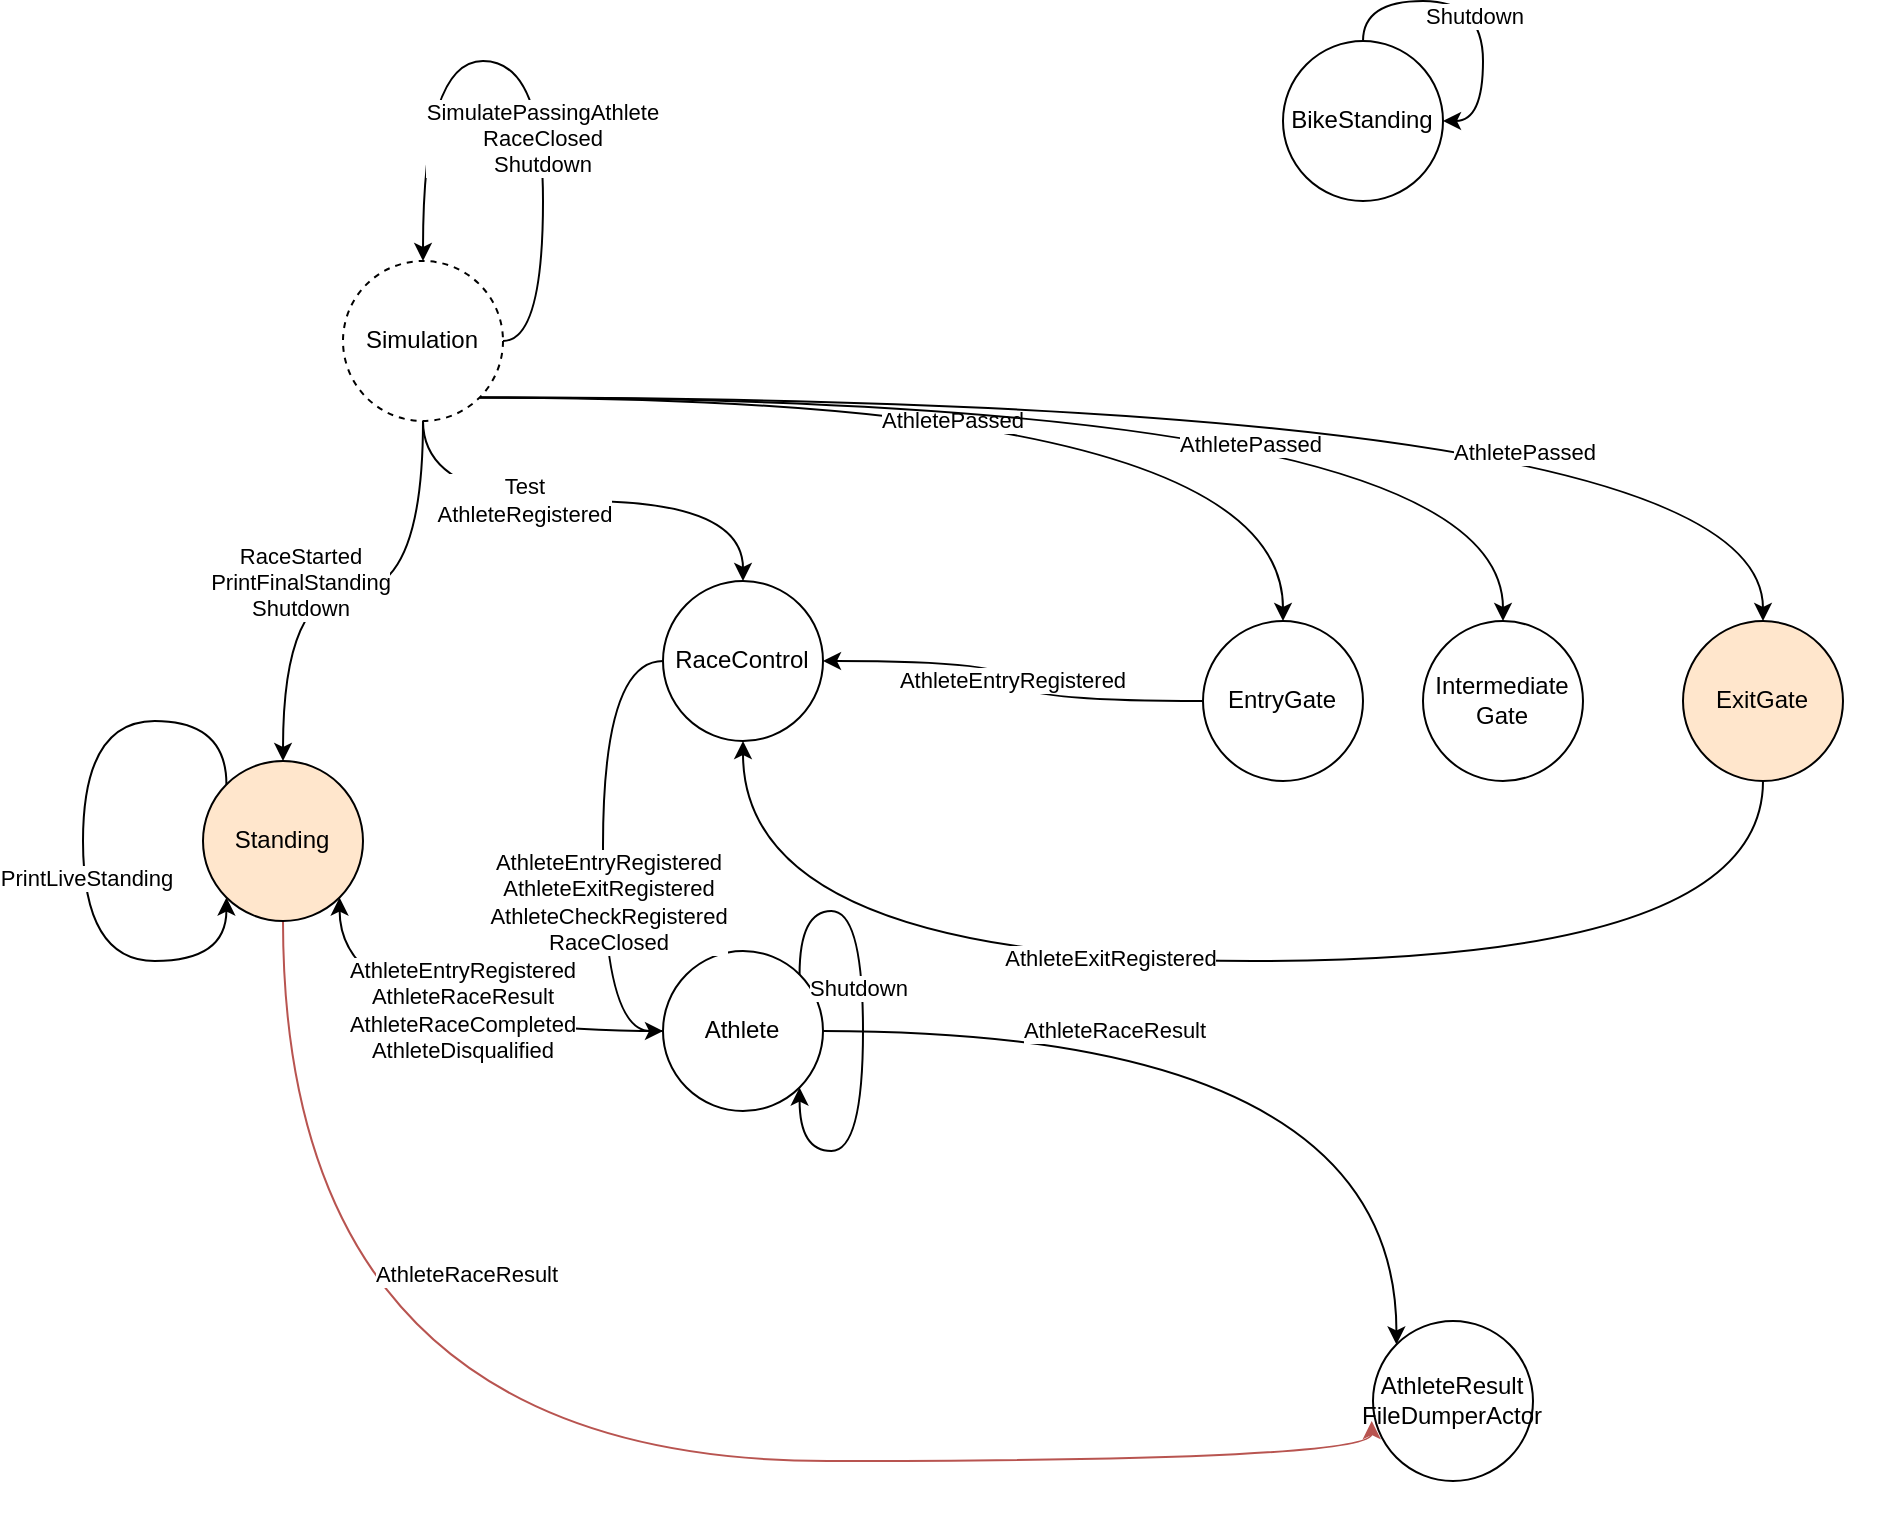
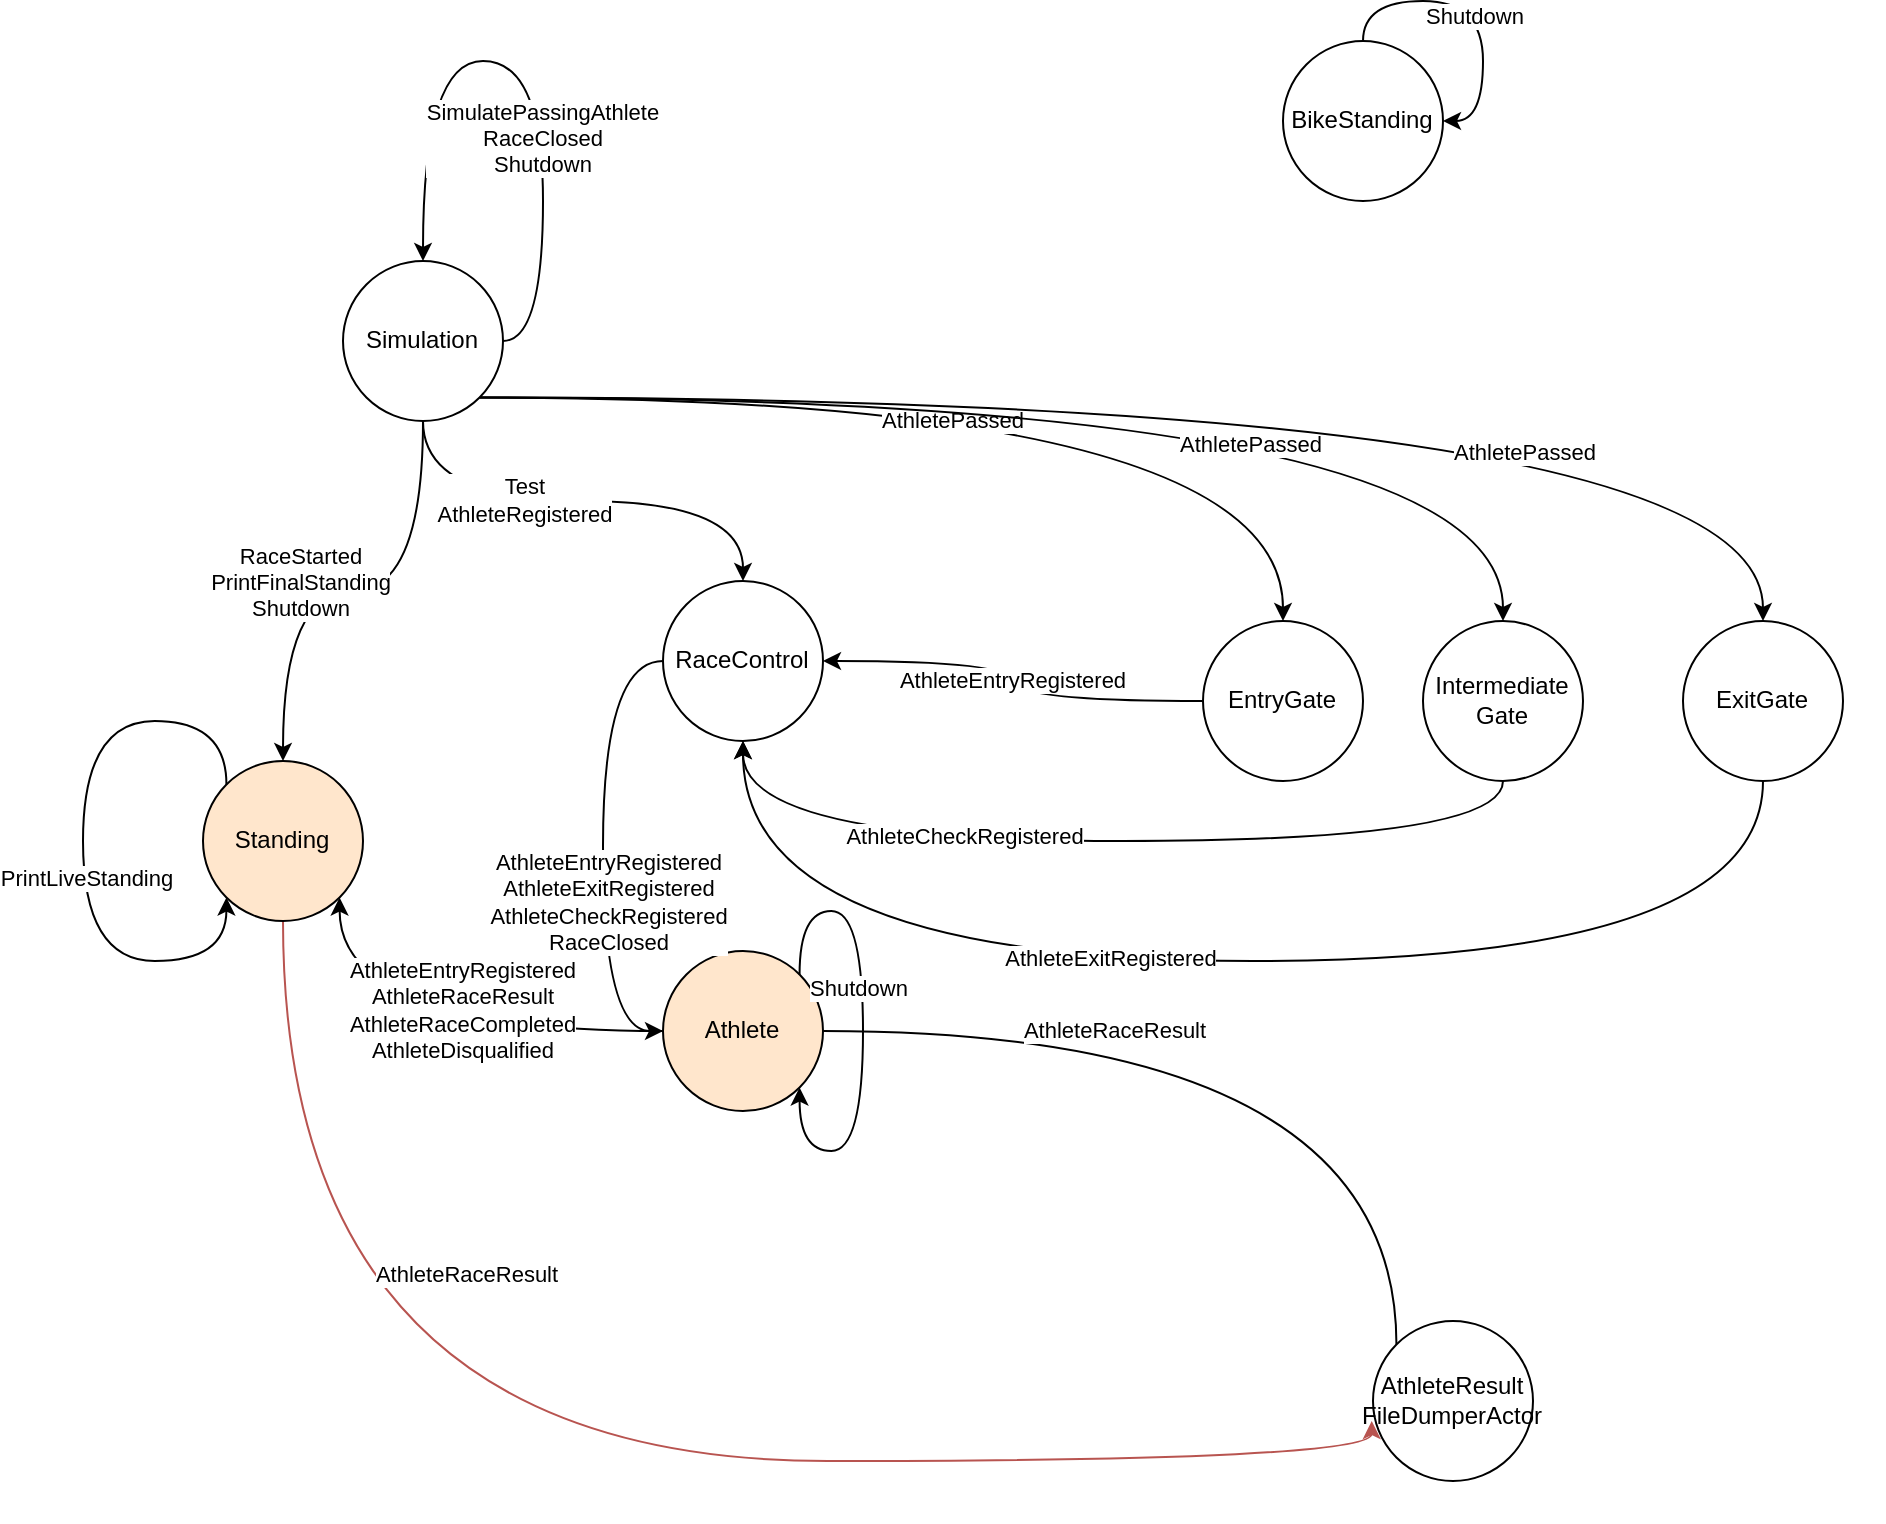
  <mxCell id="0" />
  <mxCell id="1" parent="0" />
- <mxCell id="2" style="edgeStyle=orthogonalEdgeStyle;curved=1;rounded=0;orthogonalLoop=1;jettySize=auto;html=1;entryX=0;entryY=0;entryDx=0;entryDy=0;" edge="1" parent="1" source="6" target="35"><mxGeometry relative="1" as="geometry" /></mxCell>
+ <mxCell id="2" style="edgeStyle=orthogonalEdgeStyle;curved=1;rounded=0;orthogonalLoop=1;jettySize=auto;html=1;entryX=0;entryY=0;entryDx=0;entryDy=0;endArrow=none;" edge="1" parent="1" source="6" target="35"><mxGeometry relative="1" as="geometry" /></mxCell>
  <mxCell id="3" value="AthleteRaceResult" style="edgeLabel;html=1;align=center;verticalAlign=middle;resizable=0;points=[];" vertex="1" connectable="0" parent="2"><mxGeometry x="-0.348" y="1" relative="1" as="geometry"><mxPoint as="offset" /></mxGeometry></mxCell>
  <mxCell id="4" style="edgeStyle=orthogonalEdgeStyle;curved=1;rounded=0;orthogonalLoop=1;jettySize=auto;html=1;entryX=1;entryY=1;entryDx=0;entryDy=0;" edge="1" parent="1" source="6" target="32"><mxGeometry relative="1" as="geometry" /></mxCell>
  <mxCell id="5" value="AthleteEntryRegistered&lt;br&gt;AthleteRaceResult&lt;br&gt;AthleteRaceCompleted&lt;br&gt;AthleteDisqualified" style="edgeLabel;html=1;align=center;verticalAlign=middle;resizable=0;points=[];" vertex="1" connectable="0" parent="4"><mxGeometry x="-0.113" y="-11" relative="1" as="geometry"><mxPoint as="offset" /></mxGeometry></mxCell>
- <mxCell id="6" value="Athlete" style="ellipse;whiteSpace=wrap;html=1;aspect=fixed;" vertex="1" parent="1"><mxGeometry x="310" y="475" width="80" height="80" as="geometry" /></mxCell>
+ <mxCell id="6" value="Athlete" style="ellipse;whiteSpace=wrap;html=1;aspect=fixed;fillColor=#ffe6cc;" vertex="1" parent="1"><mxGeometry x="310" y="475" width="80" height="80" as="geometry" /></mxCell>
  <mxCell id="7" value="BikeStanding" style="ellipse;whiteSpace=wrap;html=1;aspect=fixed;" vertex="1" parent="1"><mxGeometry x="620" y="20" width="80" height="80" as="geometry" /></mxCell>
  <mxCell id="8" value="AthleteEntryRegistered" style="edgeStyle=orthogonalEdgeStyle;curved=1;rounded=0;orthogonalLoop=1;jettySize=auto;html=1;" edge="1" parent="1" source="9" target="18"><mxGeometry relative="1" as="geometry" /></mxCell>
  <mxCell id="9" value="EntryGate" style="ellipse;whiteSpace=wrap;html=1;aspect=fixed;" vertex="1" parent="1"><mxGeometry x="580" y="310" width="80" height="80" as="geometry" /></mxCell>
  <mxCell id="10" style="edgeStyle=orthogonalEdgeStyle;curved=1;rounded=0;orthogonalLoop=1;jettySize=auto;html=1;entryX=0.5;entryY=1;entryDx=0;entryDy=0;" edge="1" parent="1" source="12" target="18"><mxGeometry relative="1" as="geometry"><Array as="points"><mxPoint x="860" y="480" /><mxPoint x="350" y="480" /></Array></mxGeometry></mxCell>
  <mxCell id="11" value="AthleteExitRegistered" style="edgeLabel;html=1;align=center;verticalAlign=middle;resizable=0;points=[];" vertex="1" connectable="0" parent="10"><mxGeometry x="0.176" y="-2" relative="1" as="geometry"><mxPoint as="offset" /></mxGeometry></mxCell>
- <mxCell id="12" value="ExitGate" style="ellipse;whiteSpace=wrap;html=1;aspect=fixed;fillColor=#ffe6cc;" vertex="1" parent="1"><mxGeometry x="820" y="310" width="80" height="80" as="geometry" /></mxCell>
+ <mxCell id="12" value="ExitGate" style="ellipse;whiteSpace=wrap;html=1;aspect=fixed;" vertex="1" parent="1"><mxGeometry x="820" y="310" width="80" height="80" as="geometry" /></mxCell>
+ <mxCell id="13" style="edgeStyle=orthogonalEdgeStyle;curved=1;rounded=0;orthogonalLoop=1;jettySize=auto;html=1;entryX=0.5;entryY=1;entryDx=0;entryDy=0;" edge="1" parent="1" source="15" target="18"><mxGeometry relative="1" as="geometry"><Array as="points"><mxPoint x="730" y="420" /><mxPoint x="350" y="420" /></Array></mxGeometry></mxCell>
+ <mxCell id="14" value="AthleteCheckRegistered" style="edgeLabel;html=1;align=center;verticalAlign=middle;resizable=0;points=[];" vertex="1" connectable="0" parent="13"><mxGeometry x="0.306" y="-3" relative="1" as="geometry"><mxPoint as="offset" /></mxGeometry></mxCell>
  <mxCell id="15" value="Intermediate&lt;br&gt;Gate" style="ellipse;whiteSpace=wrap;html=1;aspect=fixed;" vertex="1" parent="1"><mxGeometry x="690" y="310" width="80" height="80" as="geometry" /></mxCell>
  <mxCell id="16" style="edgeStyle=orthogonalEdgeStyle;curved=1;rounded=0;orthogonalLoop=1;jettySize=auto;html=1;" edge="1" parent="1" source="18" target="6"><mxGeometry relative="1" as="geometry"><Array as="points"><mxPoint x="280" y="330" /><mxPoint x="280" y="515" /></Array></mxGeometry></mxCell>
  <mxCell id="17" value="AthleteEntryRegistered&lt;br&gt;AthleteExitRegistered&lt;br&gt;AthleteCheckRegistered&lt;br&gt;RaceClosed" style="edgeLabel;html=1;align=center;verticalAlign=middle;resizable=0;points=[];" vertex="1" connectable="0" parent="16"><mxGeometry x="0.222" y="2" relative="1" as="geometry"><mxPoint as="offset" /></mxGeometry></mxCell>
  <mxCell id="18" value="RaceControl" style="ellipse;whiteSpace=wrap;html=1;aspect=fixed;" vertex="1" parent="1"><mxGeometry x="310" y="290" width="80" height="80" as="geometry" /></mxCell>
  <mxCell id="19" style="edgeStyle=orthogonalEdgeStyle;rounded=0;orthogonalLoop=1;jettySize=auto;html=1;exitX=0.5;exitY=1;exitDx=0;exitDy=0;entryX=0.5;entryY=0;entryDx=0;entryDy=0;curved=1;" edge="1" parent="1" source="29" target="18"><mxGeometry relative="1" as="geometry" /></mxCell>
  <mxCell id="20" value="Test&lt;br&gt;AthleteRegistered" style="edgeLabel;html=1;align=center;verticalAlign=middle;resizable=0;points=[];" vertex="1" connectable="0" parent="19"><mxGeometry x="-0.253" y="1" relative="1" as="geometry"><mxPoint as="offset" /></mxGeometry></mxCell>
  <mxCell id="21" style="edgeStyle=orthogonalEdgeStyle;curved=1;rounded=0;orthogonalLoop=1;jettySize=auto;html=1;exitX=0.5;exitY=1;exitDx=0;exitDy=0;" edge="1" parent="1" source="29" target="32"><mxGeometry relative="1" as="geometry" /></mxCell>
  <mxCell id="22" value="RaceStarted&lt;br&gt;PrintFinalStanding&lt;br&gt;Shutdown" style="edgeLabel;html=1;align=center;verticalAlign=middle;resizable=0;points=[];" vertex="1" connectable="0" parent="21"><mxGeometry x="0.228" y="-5" relative="1" as="geometry"><mxPoint as="offset" /></mxGeometry></mxCell>
  <mxCell id="23" style="edgeStyle=orthogonalEdgeStyle;curved=1;rounded=0;orthogonalLoop=1;jettySize=auto;html=1;exitX=1;exitY=1;exitDx=0;exitDy=0;" edge="1" parent="1" source="29" target="9"><mxGeometry relative="1" as="geometry" /></mxCell>
  <mxCell id="24" value="AthletePassed" style="edgeLabel;html=1;align=center;verticalAlign=middle;resizable=0;points=[];" vertex="1" connectable="0" parent="23"><mxGeometry x="-0.081" y="-11" relative="1" as="geometry"><mxPoint as="offset" /></mxGeometry></mxCell>
  <mxCell id="25" style="edgeStyle=orthogonalEdgeStyle;curved=1;rounded=0;orthogonalLoop=1;jettySize=auto;html=1;exitX=1;exitY=1;exitDx=0;exitDy=0;entryX=0.5;entryY=0;entryDx=0;entryDy=0;" edge="1" parent="1" source="29" target="15"><mxGeometry relative="1" as="geometry" /></mxCell>
  <mxCell id="26" value="AthletePassed" style="edgeLabel;html=1;align=center;verticalAlign=middle;resizable=0;points=[];" vertex="1" connectable="0" parent="25"><mxGeometry x="0.236" y="-23" relative="1" as="geometry"><mxPoint as="offset" /></mxGeometry></mxCell>
  <mxCell id="27" style="edgeStyle=orthogonalEdgeStyle;curved=1;rounded=0;orthogonalLoop=1;jettySize=auto;html=1;exitX=1;exitY=1;exitDx=0;exitDy=0;" edge="1" parent="1" source="29" target="12"><mxGeometry relative="1" as="geometry" /></mxCell>
  <mxCell id="28" value="AthletePassed" style="edgeLabel;html=1;align=center;verticalAlign=middle;resizable=0;points=[];" vertex="1" connectable="0" parent="27"><mxGeometry x="0.387" y="-27" relative="1" as="geometry"><mxPoint as="offset" /></mxGeometry></mxCell>
- <mxCell id="29" value="Simulation" style="ellipse;whiteSpace=wrap;html=1;aspect=fixed;dashed=1;" vertex="1" parent="1"><mxGeometry x="150" y="130" width="80" height="80" as="geometry" /></mxCell>
+ <mxCell id="29" value="Simulation" style="ellipse;whiteSpace=wrap;html=1;aspect=fixed;" vertex="1" parent="1"><mxGeometry x="150" y="130" width="80" height="80" as="geometry" /></mxCell>
  <mxCell id="30" style="edgeStyle=orthogonalEdgeStyle;curved=1;rounded=0;orthogonalLoop=1;jettySize=auto;html=1;entryX=-0.008;entryY=0.625;entryDx=0;entryDy=0;entryPerimeter=0;exitX=0.5;exitY=1;exitDx=0;exitDy=0;fillColor=#f8cecc;strokeColor=#b85450;" edge="1" parent="1" source="32" target="35"><mxGeometry relative="1" as="geometry"><Array as="points"><mxPoint x="120" y="730" /></Array></mxGeometry></mxCell>
  <mxCell id="31" value="AthleteRaceResult" style="edgeLabel;html=1;align=center;verticalAlign=middle;resizable=0;points=[];" vertex="1" connectable="0" parent="30"><mxGeometry x="-0.579" y="91" relative="1" as="geometry"><mxPoint as="offset" /></mxGeometry></mxCell>
  <mxCell id="32" value="Standing" style="ellipse;whiteSpace=wrap;html=1;aspect=fixed;fillColor=#ffe6cc;" vertex="1" parent="1"><mxGeometry x="80" y="380" width="80" height="80" as="geometry" /></mxCell>
  <mxCell id="33" style="edgeStyle=orthogonalEdgeStyle;curved=1;rounded=0;orthogonalLoop=1;jettySize=auto;html=1;exitX=1;exitY=0.5;exitDx=0;exitDy=0;entryX=0.5;entryY=0;entryDx=0;entryDy=0;" edge="1" parent="1" source="29" target="29"><mxGeometry relative="1" as="geometry"><Array as="points"><mxPoint x="250" y="170" /><mxPoint x="250" y="30" /><mxPoint x="190" y="30" /></Array></mxGeometry></mxCell>
  <mxCell id="34" value="SimulatePassingAthlete&lt;br&gt;RaceClosed&lt;br&gt;Shutdown" style="edgeLabel;html=1;align=center;verticalAlign=middle;resizable=0;points=[];" vertex="1" connectable="0" parent="33"><mxGeometry x="-0.235" y="1" relative="1" as="geometry"><mxPoint as="offset" /></mxGeometry></mxCell>
  <mxCell id="35" value="AthleteResult&lt;br&gt;FileDumperActor" style="ellipse;whiteSpace=wrap;html=1;aspect=fixed;" vertex="1" parent="1"><mxGeometry x="665" y="660" width="80" height="80" as="geometry" /></mxCell>
  <mxCell id="36" style="edgeStyle=orthogonalEdgeStyle;curved=1;rounded=0;orthogonalLoop=1;jettySize=auto;html=1;entryX=1;entryY=0.5;entryDx=0;entryDy=0;" edge="1" parent="1" source="7" target="7"><mxGeometry relative="1" as="geometry" /></mxCell>
  <mxCell id="37" value="Shutdown" style="edgeLabel;html=1;align=center;verticalAlign=middle;resizable=0;points=[];" vertex="1" connectable="0" parent="36"><mxGeometry x="0.083" y="-5" relative="1" as="geometry"><mxPoint as="offset" /></mxGeometry></mxCell>
  <mxCell id="38" style="edgeStyle=orthogonalEdgeStyle;curved=1;rounded=0;orthogonalLoop=1;jettySize=auto;html=1;exitX=0;exitY=0;exitDx=0;exitDy=0;entryX=0;entryY=1;entryDx=0;entryDy=0;" edge="1" parent="1" source="32" target="32"><mxGeometry relative="1" as="geometry"><Array as="points"><mxPoint x="92" y="360" /><mxPoint x="20" y="360" /><mxPoint x="20" y="480" /><mxPoint x="92" y="480" /></Array></mxGeometry></mxCell>
  <mxCell id="39" value="PrintLiveStanding" style="edgeLabel;html=1;align=center;verticalAlign=middle;resizable=0;points=[];" vertex="1" connectable="0" parent="38"><mxGeometry x="0.116" y="1" relative="1" as="geometry"><mxPoint as="offset" /></mxGeometry></mxCell>
  <mxCell id="40" style="edgeStyle=orthogonalEdgeStyle;curved=1;rounded=0;orthogonalLoop=1;jettySize=auto;html=1;exitX=1;exitY=0;exitDx=0;exitDy=0;entryX=1;entryY=1;entryDx=0;entryDy=0;" edge="1" parent="1" source="6" target="6"><mxGeometry relative="1" as="geometry" /></mxCell>
  <mxCell id="41" value="Shutdown" style="edgeLabel;html=1;align=center;verticalAlign=middle;resizable=0;points=[];" vertex="1" connectable="0" parent="40"><mxGeometry x="-0.176" y="-3" relative="1" as="geometry"><mxPoint as="offset" /></mxGeometry></mxCell>
